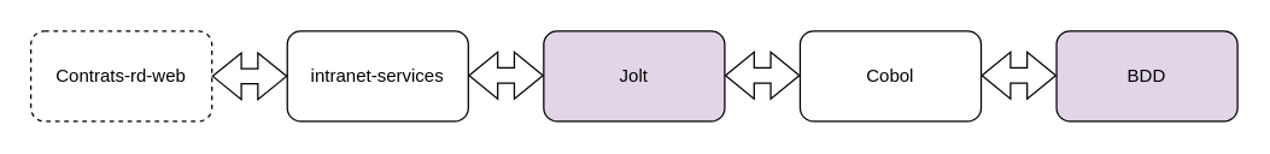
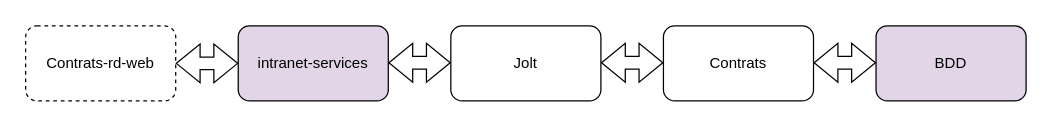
  <mxCell id="0" />
  <mxCell id="1" parent="0" />
  <mxCell id="2" value="Contrats-rd-web" style="rounded=1;whiteSpace=wrap;html=1;dashed=1;" vertex="1" parent="1"><mxGeometry x="20" y="20" width="120" height="60" as="geometry" /></mxCell>
- <mxCell id="3" value="intranet-services" style="rounded=1;whiteSpace=wrap;html=1;" vertex="1" parent="1"><mxGeometry x="190" y="20" width="120" height="60" as="geometry" /></mxCell>
- <mxCell id="4" value="Jolt" style="rounded=1;whiteSpace=wrap;html=1;fillColor=#e1d5e7;" vertex="1" parent="1"><mxGeometry x="360" y="20" width="120" height="60" as="geometry" /></mxCell>
- <mxCell id="5" value="Cobol" style="rounded=1;whiteSpace=wrap;html=1;" vertex="1" parent="1"><mxGeometry x="530" y="20" width="120" height="60" as="geometry" /></mxCell>
+ <mxCell id="3" value="intranet-services" style="rounded=1;whiteSpace=wrap;html=1;fillColor=#e1d5e7;" vertex="1" parent="1"><mxGeometry x="190" y="20" width="120" height="60" as="geometry" /></mxCell>
+ <mxCell id="4" value="Jolt" style="rounded=1;whiteSpace=wrap;html=1;" vertex="1" parent="1"><mxGeometry x="360" y="20" width="120" height="60" as="geometry" /></mxCell>
+ <mxCell id="5" value="Contrats" style="rounded=1;whiteSpace=wrap;html=1;" vertex="1" parent="1"><mxGeometry x="530" y="20" width="120" height="60" as="geometry" /></mxCell>
  <mxCell id="6" value="BDD" style="rounded=1;whiteSpace=wrap;html=1;fillColor=#e1d5e7;" vertex="1" parent="1"><mxGeometry x="700" y="20" width="120" height="60" as="geometry" /></mxCell>
  <mxCell id="7" value="" style="shape=flexArrow;endArrow=classic;startArrow=classic;html=1;rounded=0;exitX=1;exitY=0.5;exitDx=0;exitDy=0;entryX=0;entryY=0.5;entryDx=0;entryDy=0;" edge="1" parent="1" source="2" target="3"><mxGeometry width="100" height="100" relative="1" as="geometry"><mxPoint x="140" y="140" as="sourcePoint" /><mxPoint x="240" y="40" as="targetPoint" /></mxGeometry></mxCell>
  <mxCell id="8" value="" style="shape=flexArrow;endArrow=classic;startArrow=classic;html=1;rounded=0;exitX=1;exitY=0.5;exitDx=0;exitDy=0;entryX=0;entryY=0.5;entryDx=0;entryDy=0;" edge="1" parent="1"><mxGeometry width="100" height="100" relative="1" as="geometry"><mxPoint x="310" y="49.5" as="sourcePoint" /><mxPoint x="360" y="49.5" as="targetPoint" /></mxGeometry></mxCell>
  <mxCell id="9" value="" style="shape=flexArrow;endArrow=classic;startArrow=classic;html=1;rounded=0;exitX=1;exitY=0.5;exitDx=0;exitDy=0;entryX=0;entryY=0.5;entryDx=0;entryDy=0;" edge="1" parent="1"><mxGeometry width="100" height="100" relative="1" as="geometry"><mxPoint x="480" y="49.5" as="sourcePoint" /><mxPoint x="530" y="49.5" as="targetPoint" /></mxGeometry></mxCell>
  <mxCell id="10" value="" style="shape=flexArrow;endArrow=classic;startArrow=classic;html=1;rounded=0;exitX=1;exitY=0.5;exitDx=0;exitDy=0;entryX=0;entryY=0.5;entryDx=0;entryDy=0;" edge="1" parent="1"><mxGeometry width="100" height="100" relative="1" as="geometry"><mxPoint x="650" y="49.5" as="sourcePoint" /><mxPoint x="700" y="49.5" as="targetPoint" /></mxGeometry></mxCell>
